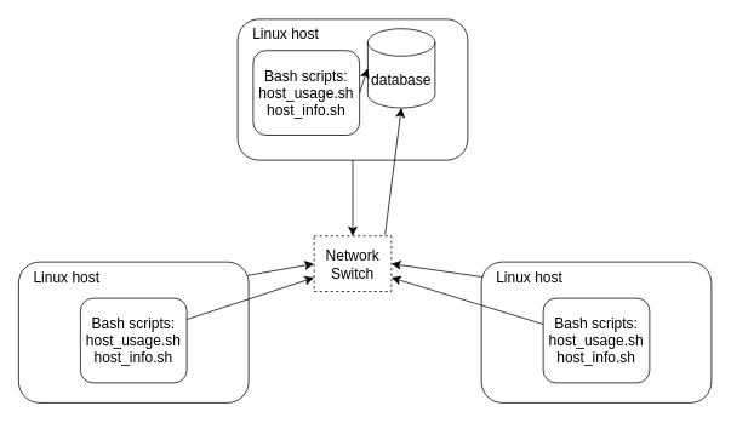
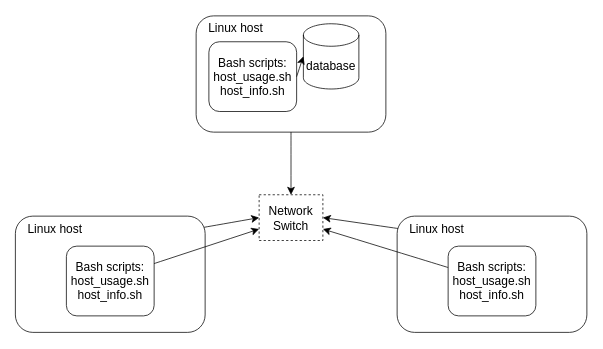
  <mxCell id="0" />
  <mxCell id="1" parent="0" />
  <mxCell id="2" value="" style="rounded=1;whiteSpace=wrap;html=1;fontSize=16;" vertex="1" parent="1"><mxGeometry x="261" y="20.5" width="253" height="155" as="geometry" /></mxCell>
  <mxCell id="3" value="Network Switch" style="rounded=0;whiteSpace=wrap;html=1;fontSize=16;dashed=1;" vertex="1" parent="1"><mxGeometry x="345" y="259" width="85" height="61" as="geometry" /></mxCell>
  <mxCell id="4" value="database" style="shape=cylinder3;whiteSpace=wrap;html=1;boundedLbl=1;backgroundOutline=1;size=15;fontSize=16;" vertex="1" parent="1"><mxGeometry x="404" y="31" width="74" height="87" as="geometry" /></mxCell>
  <mxCell id="5" value="Bash scripts:&lt;br&gt;host_usage.sh&lt;br&gt;host_info.sh" style="rounded=1;whiteSpace=wrap;html=1;fontSize=16;" vertex="1" parent="1"><mxGeometry x="278" y="55" width="117" height="93" as="geometry" /></mxCell>
  <mxCell id="6" value="Linux host" style="text;strokeColor=none;fillColor=none;html=1;align=center;verticalAlign=middle;whiteSpace=wrap;rounded=0;fontSize=16;" vertex="1" parent="1"><mxGeometry x="268" y="25" width="92" height="23" as="geometry" /></mxCell>
  <mxCell id="7" value="" style="rounded=1;whiteSpace=wrap;html=1;fontSize=16;" vertex="1" parent="1"><mxGeometry x="529" y="287.5" width="253" height="155" as="geometry" /></mxCell>
  <mxCell id="8" value="Bash scripts:&lt;br&gt;host_usage.sh&lt;br&gt;host_info.sh" style="rounded=1;whiteSpace=wrap;html=1;fontSize=16;" vertex="1" parent="1"><mxGeometry x="597" y="327.5" width="117" height="93" as="geometry" /></mxCell>
  <mxCell id="9" value="Linux host" style="text;strokeColor=none;fillColor=none;html=1;align=center;verticalAlign=middle;whiteSpace=wrap;rounded=0;fontSize=16;" vertex="1" parent="1"><mxGeometry x="536" y="292" width="92" height="23" as="geometry" /></mxCell>
  <mxCell id="10" value="" style="rounded=1;whiteSpace=wrap;html=1;fontSize=16;" vertex="1" parent="1"><mxGeometry x="20" y="287.5" width="253" height="155" as="geometry" /></mxCell>
  <mxCell id="11" value="Bash scripts:&lt;br&gt;host_usage.sh&lt;br&gt;host_info.sh" style="rounded=1;whiteSpace=wrap;html=1;fontSize=16;" vertex="1" parent="1"><mxGeometry x="88" y="327.5" width="117" height="93" as="geometry" /></mxCell>
  <mxCell id="12" value="Linux host" style="text;strokeColor=none;fillColor=none;html=1;align=center;verticalAlign=middle;whiteSpace=wrap;rounded=0;fontSize=16;" vertex="1" parent="1"><mxGeometry x="27" y="292" width="92" height="23" as="geometry" /></mxCell>
  <mxCell id="13" value="" style="endArrow=classic;html=1;rounded=0;fontSize=12;startSize=8;endSize=8;curved=1;entryX=1;entryY=0.5;entryDx=0;entryDy=0;" edge="1" parent="1" target="3"><mxGeometry width="50" height="50" relative="1" as="geometry"><mxPoint x="530" y="304" as="sourcePoint" /><mxPoint x="509" y="275" as="targetPoint" /><Array as="points" /></mxGeometry></mxCell>
  <mxCell id="14" value="" style="endArrow=classic;html=1;rounded=0;fontSize=12;startSize=8;endSize=8;curved=1;entryX=1;entryY=0.75;entryDx=0;entryDy=0;" edge="1" parent="1" source="8" target="3"><mxGeometry width="50" height="50" relative="1" as="geometry"><mxPoint x="536" y="322" as="sourcePoint" /><mxPoint x="440" y="300" as="targetPoint" /><Array as="points" /></mxGeometry></mxCell>
  <mxCell id="15" value="" style="endArrow=classic;html=1;rounded=0;fontSize=12;startSize=8;endSize=8;curved=1;entryX=0;entryY=0.5;entryDx=0;entryDy=0;exitX=0.995;exitY=0.096;exitDx=0;exitDy=0;exitPerimeter=0;" edge="1" parent="1" source="10" target="3"><mxGeometry width="50" height="50" relative="1" as="geometry"><mxPoint x="273" y="324" as="sourcePoint" /><mxPoint x="323" y="274" as="targetPoint" /></mxGeometry></mxCell>
  <mxCell id="16" value="" style="endArrow=classic;html=1;rounded=0;fontSize=12;startSize=8;endSize=8;curved=1;entryX=0;entryY=0.75;entryDx=0;entryDy=0;exitX=1;exitY=0.25;exitDx=0;exitDy=0;" edge="1" parent="1" source="11" target="3"><mxGeometry width="50" height="50" relative="1" as="geometry"><mxPoint x="283" y="334" as="sourcePoint" /><mxPoint x="355" y="300" as="targetPoint" /><Array as="points" /></mxGeometry></mxCell>
  <mxCell id="17" value="" style="endArrow=classic;html=1;rounded=0;fontSize=12;startSize=8;endSize=8;curved=1;exitX=1;exitY=0.5;exitDx=0;exitDy=0;entryX=0;entryY=0.5;entryDx=0;entryDy=0;entryPerimeter=0;" edge="1" parent="1" source="5" target="4"><mxGeometry width="50" height="50" relative="1" as="geometry"><mxPoint x="459" y="265" as="sourcePoint" /><mxPoint x="509" y="215" as="targetPoint" /></mxGeometry></mxCell>
- <mxCell id="18" value="" style="endArrow=classic;html=1;rounded=0;fontSize=12;startSize=8;endSize=8;curved=1;entryX=0.5;entryY=1;entryDx=0;entryDy=0;entryPerimeter=0;exitX=0.918;exitY=-0.022;exitDx=0;exitDy=0;exitPerimeter=0;" edge="1" parent="1" source="3" target="4"><mxGeometry width="50" height="50" relative="1" as="geometry"><mxPoint x="459" y="265" as="sourcePoint" /><mxPoint x="509" y="215" as="targetPoint" /></mxGeometry></mxCell>
  <mxCell id="19" value="" style="endArrow=classic;html=1;rounded=0;fontSize=12;startSize=8;endSize=8;curved=1;exitX=0.5;exitY=1;exitDx=0;exitDy=0;entryX=0.5;entryY=0;entryDx=0;entryDy=0;" edge="1" parent="1" source="2" target="3"><mxGeometry width="50" height="50" relative="1" as="geometry"><mxPoint x="459" y="265" as="sourcePoint" /><mxPoint x="509" y="215" as="targetPoint" /></mxGeometry></mxCell>
